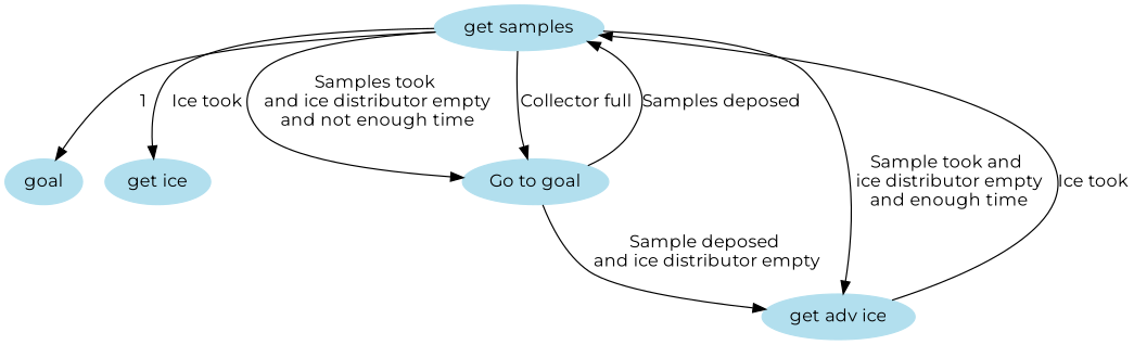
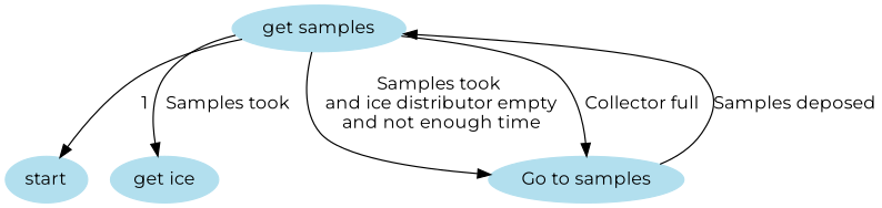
  digraph {
    fontname=Montserrat
    node [color=lightblue2 fontname=Montserrat style=filled]
    edge [fontname=Montserrat]
    "get samples"
-   start [label=goal]
+   start
    "get ice"
-   "Go to goal"
-   "get adv ice"
+   "Go to goal" [label="Go to samples"]
    "get samples" -> start [label=1]
-   "get samples" -> "get ice" [label="Ice took"]
+   "get samples" -> "get ice" [label="Samples took"]
    "get samples" -> "Go to goal" [label="Samples took\n and ice distributor empty\n and not enough time"]
    "get samples" -> "Go to goal" [label="Collector full"]
-   "get samples" -> "get adv ice" [label="Sample took and\n ice distributor empty\n and enough time"]
    "Go to goal" -> "get samples" [label="Samples deposed"]
-   "Go to goal" -> "get adv ice" [label="Sample deposed\n and ice distributor empty"]
-   "get adv ice" -> "get samples" [label="Ice took"]
  }
